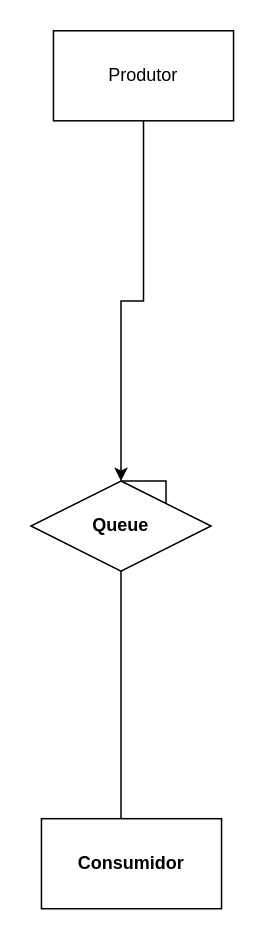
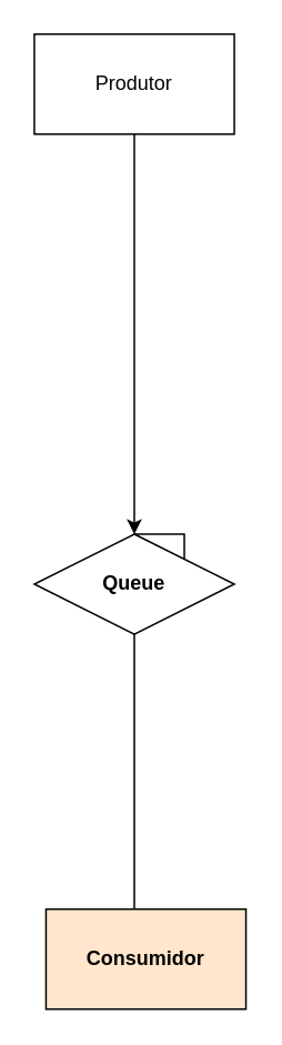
  <mxCell id="0" />
  <mxCell id="1" parent="0" />
  <mxCell id="2" style="edgeStyle=orthogonalEdgeStyle;rounded=0;orthogonalLoop=1;jettySize=auto;html=1;entryX=0.5;entryY=0;entryDx=0;entryDy=0;" parent="1" source="3" target="5" edge="1"><mxGeometry relative="1" as="geometry" /></mxCell>
- <mxCell id="3" value="Produtor" style="rounded=0;whiteSpace=wrap;html=1;" parent="1" vertex="1"><mxGeometry x="35" y="20" width="120" height="60" as="geometry" /></mxCell>
+ <mxCell id="3" value="Produtor" style="rounded=0;whiteSpace=wrap;html=1;" parent="1" vertex="1"><mxGeometry width="120" height="60" as="geometry" x="20" y="20" /></mxCell>
  <mxCell id="4" style="edgeStyle=orthogonalEdgeStyle;rounded=0;orthogonalLoop=1;jettySize=auto;html=1;exitX=1;exitY=0;exitDx=0;exitDy=0;entryX=0;entryY=0.5;entryDx=0;entryDy=0;" parent="1" source="5" target="6" edge="1"><mxGeometry relative="1" as="geometry"><mxPoint x="440" y="250" as="targetPoint" /><Array as="points"><mxPoint x="80" y="320" /><mxPoint x="80" y="575" /></Array></mxGeometry></mxCell>
  <mxCell id="5" value="Queue" style="rhombus;whiteSpace=wrap;html=1;fontStyle=1;" parent="1" vertex="1"><mxGeometry y="320" width="120" height="60" as="geometry" x="20" /></mxCell>
- <mxCell id="6" value="Consumidor" style="rounded=0;whiteSpace=wrap;html=1;fontStyle=1" parent="1" vertex="1"><mxGeometry x="27" y="545" width="120" height="60" as="geometry" /></mxCell>
+ <mxCell id="6" value="Consumidor" style="rounded=0;whiteSpace=wrap;html=1;fontStyle=1;fillColor=#ffe6cc;" parent="1" vertex="1"><mxGeometry x="27" y="545" width="120" height="60" as="geometry" /></mxCell>
